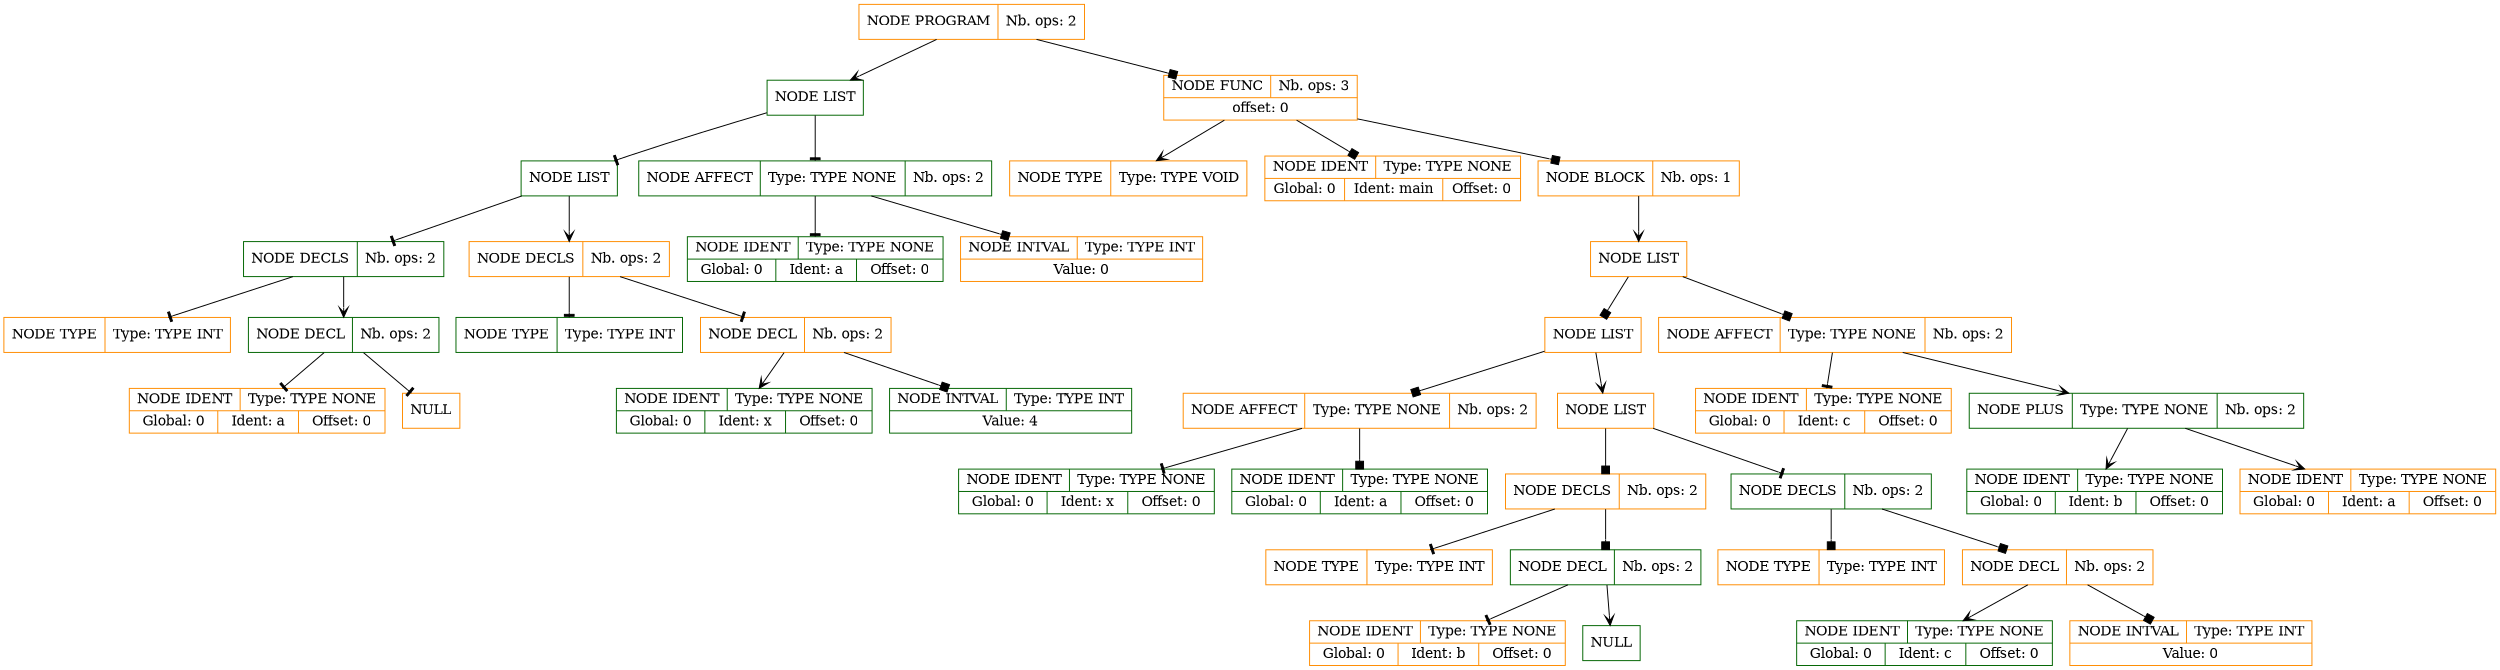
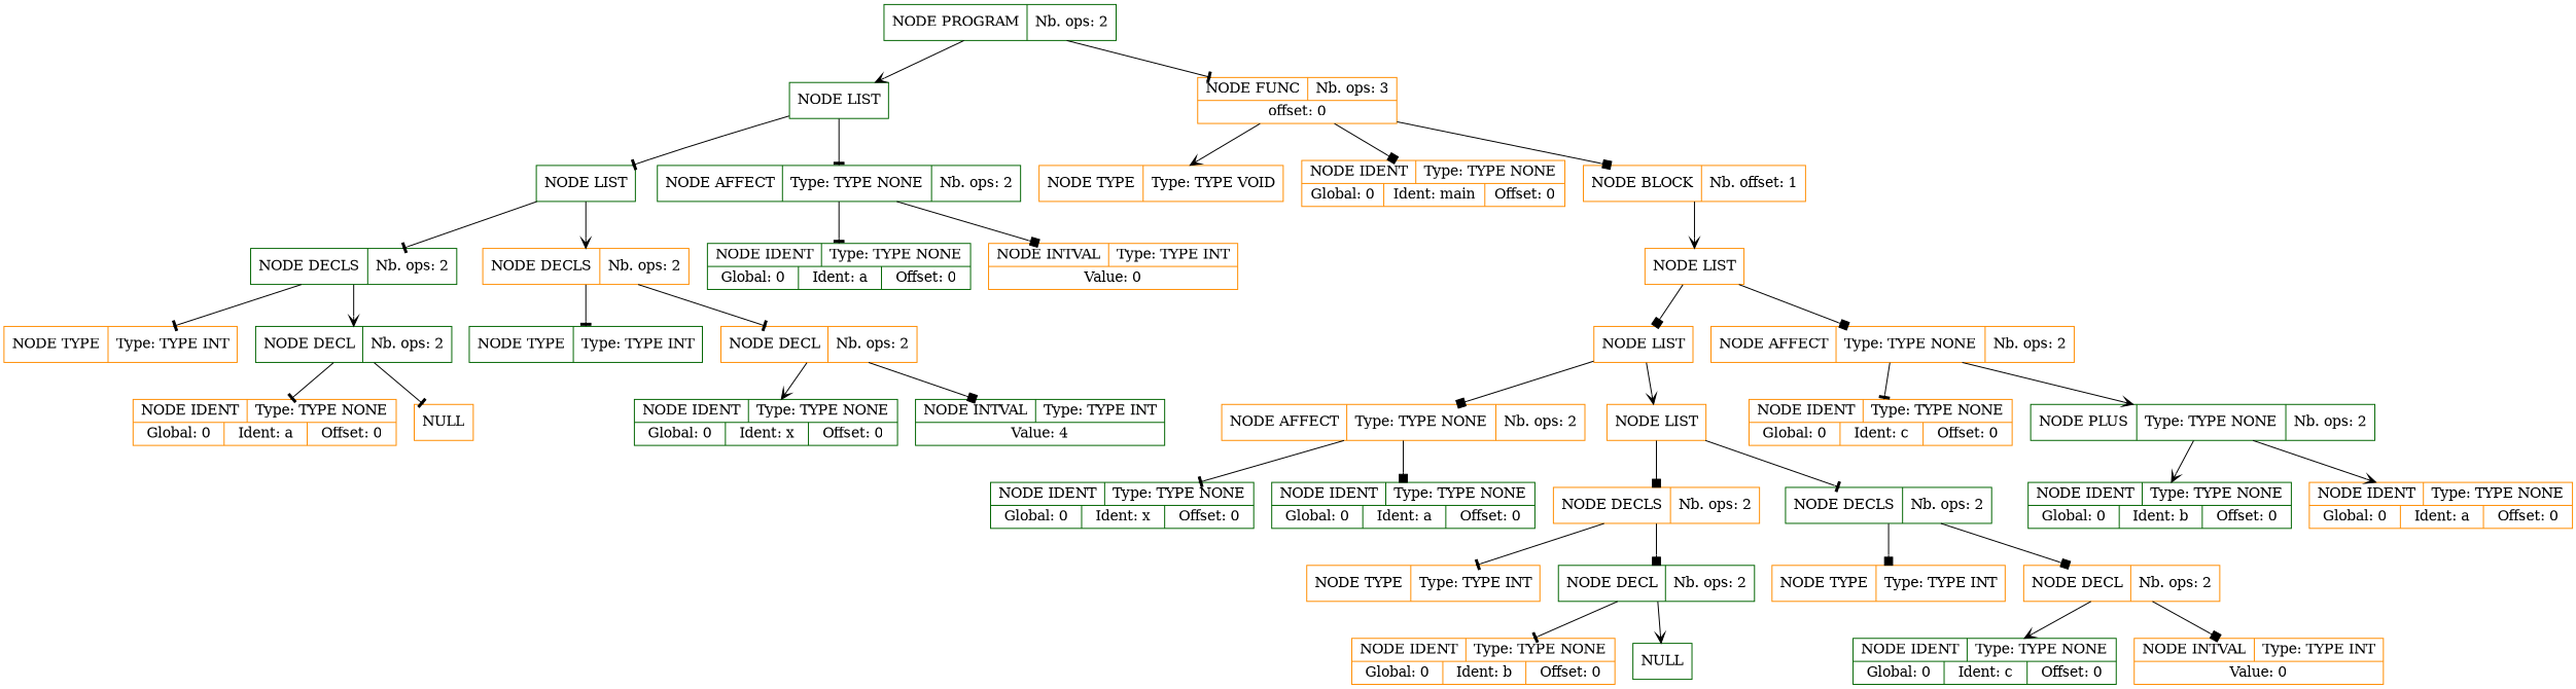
  digraph {
    node [color=darkorange shape=record]
    edge [arrowhead=tee tailclip=true]
-   n1 [label="{{NODE PROGRAM|Nb. ops: 2}}"]
+   n1 [color=darkgreen label="{{NODE PROGRAM|Nb. ops: 2}}"]
    n2 [color=darkgreen label="{{NODE LIST}}"]
    n3 [label="{{NODE FUNC|Nb. ops: 3}|{offset: 0}}"]
    n4 [color=darkgreen label="{{NODE LIST}}"]
    n5 [color=darkgreen label="{{NODE AFFECT|Type: TYPE NONE|Nb. ops: 2}}"]
    n6 [label="{{NODE TYPE|Type: TYPE VOID}}"]
    n7 [label="{{NODE IDENT|Type: TYPE NONE}|{<decl>Global: 0|Ident: main|Offset: 0}}"]
-   n8 [label="{{NODE BLOCK|Nb. ops: 1}}"]
+   n8 [label="{{NODE BLOCK|Nb. offset: 1}}"]
    n9 [color=darkgreen label="{{NODE DECLS|Nb. ops: 2}}"]
    n10 [label="{{NODE DECLS|Nb. ops: 2}}"]
    n11 [color=darkgreen label="{{NODE IDENT|Type: TYPE NONE}|{<decl>Global: 0|Ident: a|Offset: 0}}"]
    n12 [label="{{NODE INTVAL|Type: TYPE INT}|{Value: 0}}"]
    n13 [label="{{NODE TYPE|Type: TYPE INT}}"]
    n14 [color=darkgreen label="{{NODE DECL|Nb. ops: 2}}"]
    n15 [color=darkgreen label="{{NODE TYPE|Type: TYPE INT}}"]
    n16 [label="{{NODE DECL|Nb. ops: 2}}"]
    n17 [label="{{NODE IDENT|Type: TYPE NONE}|{<decl>Global: 0|Ident: a|Offset: 0}}"]
    n18 [label="{{NULL}}"]
    n19 [color=darkgreen label="{{NODE IDENT|Type: TYPE NONE}|{<decl>Global: 0|Ident: x|Offset: 0}}"]
    n20 [color=darkgreen label="{{NODE INTVAL|Type: TYPE INT}|{Value: 4}}"]
    n21 [label="{{NODE LIST}}"]
    n22 [label="{{NODE LIST}}"]
    n23 [label="{{NODE AFFECT|Type: TYPE NONE|Nb. ops: 2}}"]
    n24 [label="{{NODE AFFECT|Type: TYPE NONE|Nb. ops: 2}}"]
    n25 [label="{{NODE LIST}}"]
    n26 [label="{{NODE IDENT|Type: TYPE NONE}|{<decl>Global: 0|Ident: c|Offset: 0}}"]
    n27 [color=darkgreen label="{{NODE PLUS|Type: TYPE NONE|Nb. ops: 2}}"]
    n28 [color=darkgreen label="{{NODE IDENT|Type: TYPE NONE}|{<decl>Global: 0|Ident: x|Offset: 0}}"]
    n29 [color=darkgreen label="{{NODE IDENT|Type: TYPE NONE}|{<decl>Global: 0|Ident: a|Offset: 0}}"]
    n30 [label="{{NODE DECLS|Nb. ops: 2}}"]
    n31 [color=darkgreen label="{{NODE DECLS|Nb. ops: 2}}"]
    n32 [label="{{NODE TYPE|Type: TYPE INT}}"]
    n33 [color=darkgreen label="{{NODE DECL|Nb. ops: 2}}"]
    n34 [label="{{NODE TYPE|Type: TYPE INT}}"]
    n35 [label="{{NODE DECL|Nb. ops: 2}}"]
    n36 [label="{{NODE IDENT|Type: TYPE NONE}|{<decl>Global: 0|Ident: b|Offset: 0}}"]
    n37 [color=darkgreen label="{{NULL}}"]
    n38 [color=darkgreen label="{{NODE IDENT|Type: TYPE NONE}|{<decl>Global: 0|Ident: c|Offset: 0}}"]
    n39 [label="{{NODE INTVAL|Type: TYPE INT}|{Value: 0}}"]
    n40 [color=darkgreen label="{{NODE IDENT|Type: TYPE NONE}|{<decl>Global: 0|Ident: b|Offset: 0}}"]
    n41 [label="{{NODE IDENT|Type: TYPE NONE}|{<decl>Global: 0|Ident: a|Offset: 0}}"]
    n1 -> n2 [arrowhead=vee]
-   n1 -> n3 [arrowhead=box]
+   n1 -> n3
    n2 -> n4
    n2 -> n5
    n3 -> n6 [arrowhead=vee]
    n3 -> n7 [arrowhead=box]
    n3 -> n8 [arrowhead=box]
    n4 -> n9
    n4 -> n10 [arrowhead=vee]
    n5 -> n11
    n5 -> n12 [arrowhead=box]
    n8 -> n21 [arrowhead=vee]
    n9 -> n13
    n9 -> n14 [arrowhead=vee]
    n10 -> n15
    n10 -> n16
    n14 -> n17
    n14 -> n18
    n16 -> n19 [arrowhead=vee]
    n16 -> n20 [arrowhead=box]
    n21 -> n22 [arrowhead=box]
    n21 -> n23 [arrowhead=box]
    n22 -> n24 [arrowhead=box]
    n22 -> n25 [arrowhead=vee]
    n23 -> n26
    n23 -> n27 [arrowhead=vee]
    n24 -> n28
    n24 -> n29 [arrowhead=box]
    n25 -> n30 [arrowhead=box]
    n25 -> n31
    n27 -> n40 [arrowhead=vee]
    n27 -> n41 [arrowhead=vee]
    n30 -> n32
    n30 -> n33 [arrowhead=box]
    n31 -> n34 [arrowhead=box]
    n31 -> n35 [arrowhead=box]
    n33 -> n36
    n33 -> n37 [arrowhead=vee]
    n35 -> n38 [arrowhead=vee]
    n35 -> n39 [arrowhead=box]
  }
